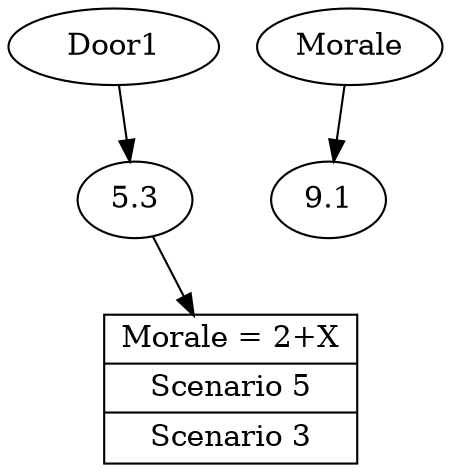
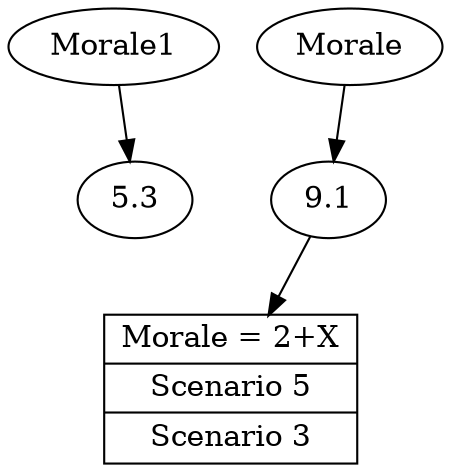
  digraph {
-   Door1
+   Door1 [label=Morale1]
    5.3
    n3 [label=Morale]
    9.1
    n5 [label="{Morale = 2+X|Scenario 5|Scenario 3}" shape=record]
    Door1 -> 5.3
    n3 -> 9.1
-   5.3 -> n5
+   9.1 -> n5
  }
